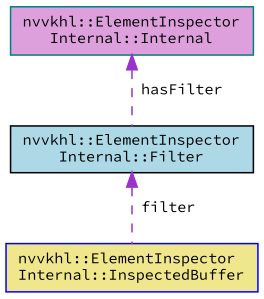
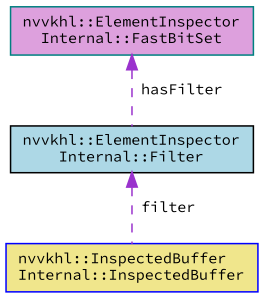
  digraph {
    fontname="Source Code Pro"
    node [fontname="Source Code Pro" fontsize=10 shape=record style=filled]
    edge [color=darkorchid3 dir=back fontname="Source Code Pro" fontsize=10 labelfontname=Helvetica labelfontsize=10 style=dashed]
-   n1 [color=blue fillcolor=khaki height=0.2 label="nvvkhl::ElementInspector\lInternal::InspectedBuffer" width=0.4]
+   n1 [color=blue fillcolor=khaki height=0.2 label="nvvkhl::InspectedBuffer\lInternal::InspectedBuffer" width=0.4]
    n2 [color=black fillcolor=lightblue height=0.2 label="nvvkhl::ElementInspector\lInternal::Filter" width=0.4]
-   n3 [color=teal fillcolor=plum height=0.2 label="nvvkhl::ElementInspector\lInternal::Internal" width=0.4]
+   n3 [color=teal fillcolor=plum height=0.2 label="nvvkhl::ElementInspector\lInternal::FastBitSet" width=0.4]
    n2 -> n1 [label=" filter"]
    n3 -> n2 [label=" hasFilter"]
  }
